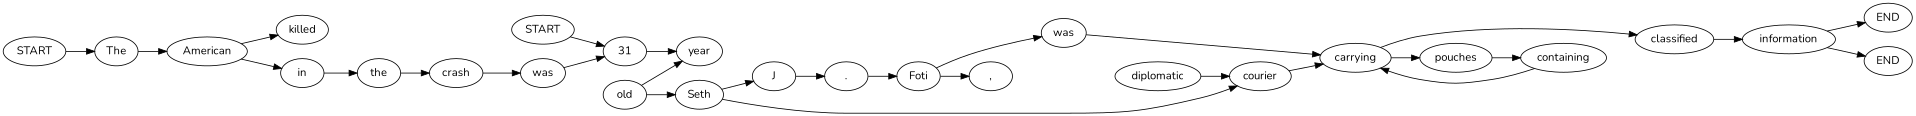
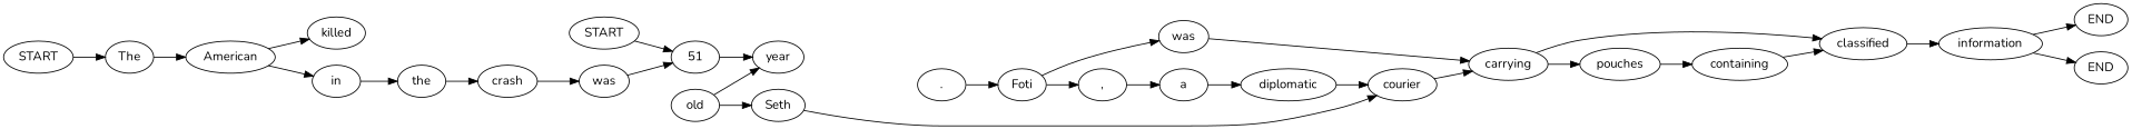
  strict digraph {
    fontname=Nunito
    rankdir=LR
    node [fontname=Nunito]
    edge [fontname=Nunito]
    n1 [label=American token="('American', 'NNP')"]
    n2 [label=killed token="('killed', 'VBD')"]
    n3 [label=in token="('in', 'IN')"]
    n4 [label=the token="('the', 'DT')"]
    n5 [label=crash token="('crash', 'NN')"]
    n6 [label=was token="('was', 'VBD')"]
-   n7 [label=31 token="('31', 'CD')"]
+   n7 [label=51 token="('31', 'CD')"]
    n8 [label=year token="('year', 'NN')"]
    n9 [label=old token="('old', 'JJ')"]
    n10 [label=Seth token="('Seth', 'NNP')"]
-   n11 [label=J token="('J', 'NNP')"]
    n12 [label=courier token="('courier', 'NN')"]
    n13 [label="." token="('.', '.')"]
    n14 [label=Foti token="('Foti', 'NNP')"]
    n15 [label="\," token="(',', ',')"]
    n16 [label=was token="('was', 'VBD')"]
+   n17 [label=a token="('a', 'DT')"]
    n18 [label=carrying token="('carrying', 'VBG')"]
    n19 [label=diplomatic token="('diplomatic', 'JJ')"]
    n20 [label=classified token="('classified', 'VBN')"]
    n21 [label=pouches token="('pouches', 'NNS')"]
    n22 [label=information token="('information', 'NN')"]
    n23 [label=containing token="('containing', 'VBG')"]
    n24 [label=END marker=END orig_sent="[('The', 'DT'), ('American', 'NNP'), ('killed', 'VBD'), ('in', 'IN'), ('the', 'DT'), ('crash', 'NN'), ('was', 'VBD'), ('31', 'CD'), ('year', 'NN'), ('old', 'JJ'), ('Seth', 'NNP'), ('J', 'NNP'), ('.', '.'), ('Foti', 'NNP'), (',', ','), ('a', 'DT'), ('diplomatic', 'JJ'), ('courier', 'NN'), ('carrying', 'VBG'), ('classified', 'VBN'), ('information', 'NN')]"]
    n25 [label=END marker=END orig_sent="[('31', 'CD'), ('year', 'NN'), ('old', 'JJ'), ('Seth', 'NNP'), ('Foti', 'NNP'), ('was', 'VBD'), ('carrying', 'VBG'), ('pouches', 'NNS'), ('containing', 'VBG'), ('classified', 'VBN'), ('information', 'NN')]"]
    n26 [label=The token="('The', 'DT')"]
    n27 [label=START marker=START orig_sent="[('The', 'DT'), ('American', 'NNP'), ('killed', 'VBD'), ('in', 'IN'), ('the', 'DT'), ('crash', 'NN'), ('was', 'VBD'), ('31', 'CD'), ('year', 'NN'), ('old', 'JJ'), ('Seth', 'NNP'), ('J', 'NNP'), ('.', '.'), ('Foti', 'NNP'), (',', ','), ('a', 'DT'), ('diplomatic', 'JJ'), ('courier', 'NN'), ('carrying', 'VBG'), ('classified', 'VBN'), ('information', 'NN')]"]
    n28 [label=START marker=START orig_sent="[('31', 'CD'), ('year', 'NN'), ('old', 'JJ'), ('Seth', 'NNP'), ('Foti', 'NNP'), ('was', 'VBD'), ('carrying', 'VBG'), ('pouches', 'NNS'), ('containing', 'VBG'), ('classified', 'VBN'), ('information', 'NN')]"]
    n1 -> n2
    n1 -> n3
    n3 -> n4
    n4 -> n5
    n5 -> n6
    n6 -> n7
    n7 -> n8
    n9 -> n8
    n9 -> n10
-   n10 -> n11
    n10 -> n12
-   n11 -> n13
    n12 -> n18
    n13 -> n14
    n14 -> n15
    n14 -> n16
+   n15 -> n17
    n16 -> n18
+   n17 -> n19
    n18 -> n20
    n18 -> n21
    n19 -> n12
    n20 -> n22
    n21 -> n23
    n22 -> n24
    n22 -> n25
-   n23 -> n18
+   n23 -> n20
    n26 -> n1
    n27 -> n26
    n28 -> n7
  }
